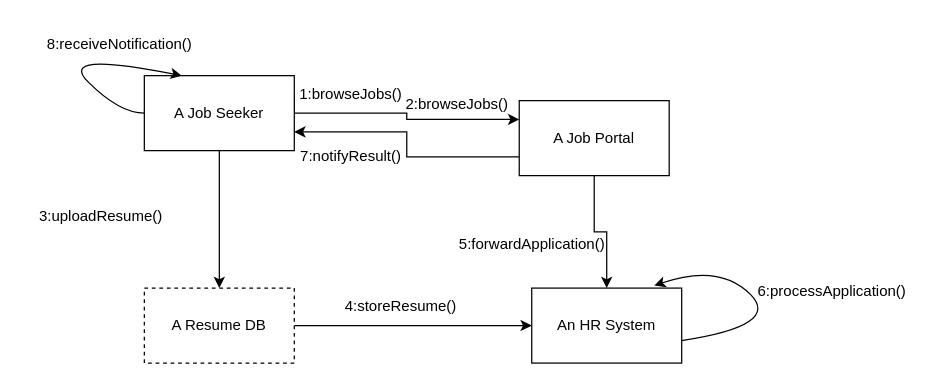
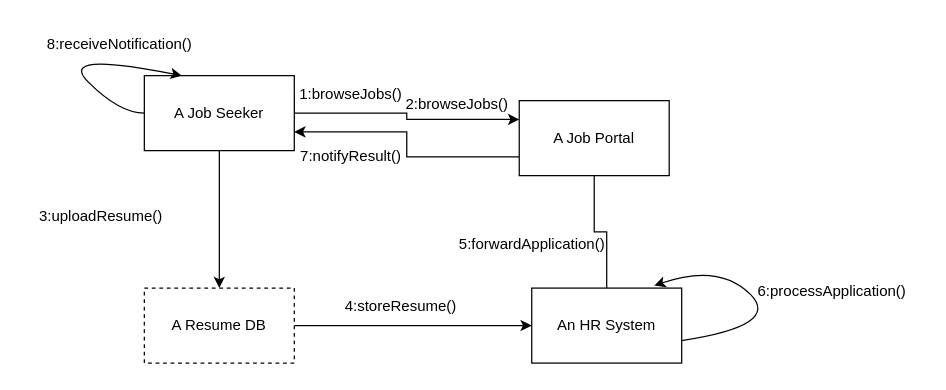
  <mxCell id="0" />
  <mxCell id="1" parent="0" />
  <mxCell id="2" style="edgeStyle=orthogonalEdgeStyle;rounded=0;orthogonalLoop=1;jettySize=auto;html=1;exitX=1;exitY=0.25;exitDx=0;exitDy=0;entryX=0;entryY=0.25;entryDx=0;entryDy=0;" edge="1" parent="1" source="4" target="7"><mxGeometry relative="1" as="geometry"><Array as="points"><mxPoint x="235" y="90" /><mxPoint x="325" y="90" /><mxPoint x="325" y="95" /></Array></mxGeometry></mxCell>
  <mxCell id="3" style="edgeStyle=orthogonalEdgeStyle;rounded=0;orthogonalLoop=1;jettySize=auto;html=1;exitX=0.5;exitY=1;exitDx=0;exitDy=0;entryX=0.5;entryY=0;entryDx=0;entryDy=0;" edge="1" parent="1" source="4" target="9"><mxGeometry relative="1" as="geometry" /></mxCell>
  <mxCell id="4" value="A Job Seeker" style="html=1;whiteSpace=wrap;" vertex="1" parent="1"><mxGeometry x="115" y="60" width="120" height="60" as="geometry" /></mxCell>
- <mxCell id="5" style="edgeStyle=orthogonalEdgeStyle;rounded=0;orthogonalLoop=1;jettySize=auto;html=1;exitX=0.5;exitY=1;exitDx=0;exitDy=0;entryX=0.5;entryY=0;entryDx=0;entryDy=0;" edge="1" parent="1" source="7" target="10"><mxGeometry relative="1" as="geometry" /></mxCell>
+ <mxCell id="5" style="edgeStyle=orthogonalEdgeStyle;rounded=0;orthogonalLoop=1;jettySize=auto;html=1;exitX=0.5;exitY=1;exitDx=0;exitDy=0;entryX=0.5;entryY=0;entryDx=0;entryDy=0;endArrow=none;" edge="1" parent="1" source="7" target="10"><mxGeometry relative="1" as="geometry" /></mxCell>
  <mxCell id="6" style="edgeStyle=orthogonalEdgeStyle;rounded=0;orthogonalLoop=1;jettySize=auto;html=1;exitX=0;exitY=0.75;exitDx=0;exitDy=0;entryX=1;entryY=0.75;entryDx=0;entryDy=0;" edge="1" parent="1" source="7" target="4"><mxGeometry relative="1" as="geometry" /></mxCell>
  <mxCell id="7" value="A Job Portal" style="html=1;whiteSpace=wrap;" vertex="1" parent="1"><mxGeometry x="415" y="80" width="120" height="60" as="geometry" /></mxCell>
  <mxCell id="8" style="edgeStyle=orthogonalEdgeStyle;rounded=0;orthogonalLoop=1;jettySize=auto;html=1;exitX=1;exitY=0.5;exitDx=0;exitDy=0;entryX=0;entryY=0.5;entryDx=0;entryDy=0;" edge="1" parent="1" source="9" target="10"><mxGeometry relative="1" as="geometry" /></mxCell>
  <mxCell id="9" value="A Resume DB" style="html=1;whiteSpace=wrap;dashed=1;" vertex="1" parent="1"><mxGeometry x="115" y="230" width="120" height="60" as="geometry" /></mxCell>
  <mxCell id="10" value="An HR System" style="html=1;whiteSpace=wrap;" vertex="1" parent="1"><mxGeometry x="425" y="230" width="120" height="60" as="geometry" /></mxCell>
  <mxCell id="11" value="1:browseJobs()" style="text;html=1;align=center;verticalAlign=middle;resizable=0;points=[];autosize=1;strokeColor=none;fillColor=none;" vertex="1" parent="1"><mxGeometry x="225" y="60" width="110" height="30" as="geometry" /></mxCell>
  <mxCell id="12" value="2:browseJobs()" style="text;html=1;align=center;verticalAlign=middle;resizable=0;points=[];autosize=1;strokeColor=none;fillColor=none;" vertex="1" parent="1"><mxGeometry x="310" y="68" width="110" height="30" as="geometry" /></mxCell>
  <mxCell id="13" value="3:uploadResume()" style="text;html=1;align=center;verticalAlign=middle;resizable=0;points=[];autosize=1;strokeColor=none;fillColor=none;" vertex="1" parent="1"><mxGeometry x="20" y="158" width="120" height="30" as="geometry" /></mxCell>
  <mxCell id="14" value="4:storeResume()" style="text;html=1;align=center;verticalAlign=middle;resizable=0;points=[];autosize=1;strokeColor=none;fillColor=none;" vertex="1" parent="1"><mxGeometry x="265" y="230" width="110" height="30" as="geometry" /></mxCell>
  <mxCell id="15" value="5:forwardApplication()" style="text;html=1;align=center;verticalAlign=middle;resizable=0;points=[];autosize=1;strokeColor=none;fillColor=none;" vertex="1" parent="1"><mxGeometry x="355" y="180" width="140" height="30" as="geometry" /></mxCell>
  <mxCell id="16" value="" style="curved=1;endArrow=classic;html=1;rounded=0;entryX=0.817;entryY=-0.033;entryDx=0;entryDy=0;entryPerimeter=0;" edge="1" parent="1" target="10"><mxGeometry width="50" height="50" relative="1" as="geometry"><mxPoint x="545" y="272" as="sourcePoint" /><mxPoint x="535" y="222" as="targetPoint" /><Array as="points"><mxPoint x="625" y="260" /><mxPoint x="575" y="210" /></Array></mxGeometry></mxCell>
  <mxCell id="17" value="6:processApplication()" style="text;html=1;align=center;verticalAlign=middle;resizable=0;points=[];autosize=1;strokeColor=none;fillColor=none;" vertex="1" parent="1"><mxGeometry x="595" y="218" width="140" height="30" as="geometry" /></mxCell>
  <mxCell id="18" value="7:notifyResult()" style="text;html=1;align=center;verticalAlign=middle;resizable=0;points=[];autosize=1;strokeColor=none;fillColor=none;" vertex="1" parent="1"><mxGeometry x="230" y="110" width="100" height="30" as="geometry" /></mxCell>
  <mxCell id="19" value="" style="curved=1;endArrow=classic;html=1;rounded=0;entryX=0.25;entryY=0;entryDx=0;entryDy=0;exitX=0;exitY=0.5;exitDx=0;exitDy=0;" edge="1" parent="1" source="4" target="4"><mxGeometry width="50" height="50" relative="1" as="geometry"><mxPoint x="120" y="90" as="sourcePoint" /><mxPoint x="140" y="50" as="targetPoint" /><Array as="points"><mxPoint x="95" y="90" /><mxPoint x="45" y="40" /></Array></mxGeometry></mxCell>
  <mxCell id="20" value="8:receiveNotification()" style="text;html=1;align=center;verticalAlign=middle;resizable=0;points=[];autosize=1;strokeColor=none;fillColor=none;" vertex="1" parent="1"><mxGeometry x="25" y="20" width="140" height="30" as="geometry" /></mxCell>
